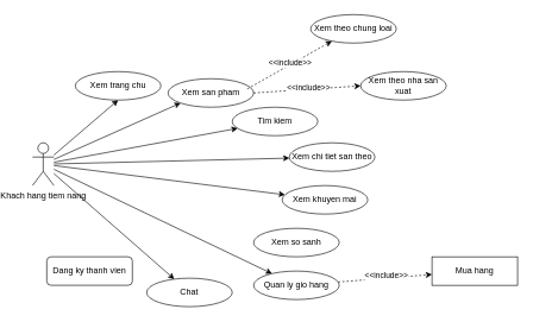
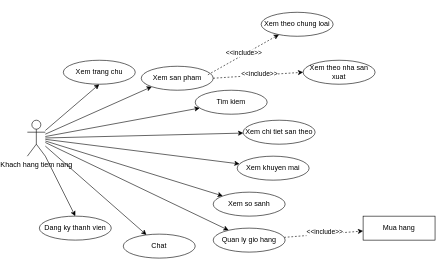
  <mxCell id="0" />
  <mxCell id="1" parent="0" />
  <mxCell id="2" style="edgeStyle=none;html=1;entryX=0.5;entryY=1;entryDx=0;entryDy=0;" edge="1" parent="1" source="11" target="12"><mxGeometry relative="1" as="geometry" /></mxCell>
  <mxCell id="3" style="edgeStyle=none;html=1;entryX=0;entryY=1;entryDx=0;entryDy=0;" edge="1" parent="1" source="11" target="18"><mxGeometry relative="1" as="geometry" /></mxCell>
  <mxCell id="4" style="edgeStyle=none;html=1;" edge="1" parent="1" source="11" target="22"><mxGeometry relative="1" as="geometry" /></mxCell>
  <mxCell id="5" style="edgeStyle=none;html=1;" edge="1" parent="1" source="11" target="21"><mxGeometry relative="1" as="geometry" /></mxCell>
  <mxCell id="6" style="edgeStyle=none;html=1;" edge="1" parent="1" source="11" target="20"><mxGeometry relative="1" as="geometry" /></mxCell>
+ <mxCell id="7" style="edgeStyle=none;html=1;" edge="1" parent="1" source="11" target="19"><mxGeometry relative="1" as="geometry" /></mxCell>
+ <mxCell id="8" style="edgeStyle=none;html=1;entryX=0.5;entryY=0;entryDx=0;entryDy=0;" edge="1" parent="1" source="11" target="13"><mxGeometry relative="1" as="geometry" /></mxCell>
  <mxCell id="9" style="edgeStyle=none;html=1;" edge="1" parent="1" source="11" target="17"><mxGeometry relative="1" as="geometry" /></mxCell>
  <mxCell id="10" style="edgeStyle=none;html=1;" edge="1" parent="1" source="11" target="14"><mxGeometry relative="1" as="geometry" /></mxCell>
  <mxCell id="11" value="Khach hang tiem nang" style="shape=umlActor;verticalLabelPosition=bottom;verticalAlign=top;html=1;outlineConnect=0;" vertex="1" parent="1"><mxGeometry x="20" y="200" width="30" height="60" as="geometry" /></mxCell>
  <mxCell id="12" value="Xem trang chu" style="ellipse;whiteSpace=wrap;html=1;" vertex="1" parent="1"><mxGeometry x="80" y="100" width="120" height="40" as="geometry" /></mxCell>
- <mxCell id="13" value="Dang ky thanh vien" style="whiteSpace=wrap;html=1;rounded=1;" vertex="1" parent="1"><mxGeometry x="40" y="360" width="120" height="40" as="geometry" /></mxCell>
+ <mxCell id="13" value="Dang ky thanh vien" style="ellipse;whiteSpace=wrap;html=1;" vertex="1" parent="1"><mxGeometry x="40" y="360" width="120" height="40" as="geometry" /></mxCell>
  <mxCell id="14" value="Chat&lt;span style=&quot;font-family: monospace; font-size: 0px; text-align: start; text-wrap-mode: nowrap;&quot;&gt;%3CmxGraphModel%3E%3Croot%3E%3CmxCell%20id%3D%220%22%2F%3E%3CmxCell%20id%3D%221%22%20parent%3D%220%22%2F%3E%3CmxCell%20id%3D%222%22%20value%3D%22%22%20style%3D%22ellipse%3BwhiteSpace%3Dwrap%3Bhtml%3D1%3B%22%20vertex%3D%221%22%20parent%3D%221%22%3E%3CmxGeometry%20x%3D%22300%22%20y%3D%22330%22%20width%3D%22120%22%20height%3D%2280%22%20as%3D%22geometry%22%2F%3E%3C%2FmxCell%3E%3C%2Froot%3E%3C%2FmxGraphModel%3E&lt;/span&gt;" style="ellipse;whiteSpace=wrap;html=1;" vertex="1" parent="1"><mxGeometry x="180" y="390" width="120" height="40" as="geometry" /></mxCell>
  <mxCell id="15" style="edgeStyle=none;html=1;dashed=1;" edge="1" parent="1" source="17" target="24"><mxGeometry relative="1" as="geometry" /></mxCell>
  <mxCell id="16" value="&amp;lt;&amp;lt;include&amp;gt;&amp;gt;" style="edgeLabel;html=1;align=center;verticalAlign=middle;resizable=0;points=[];" vertex="1" connectable="0" parent="15"><mxGeometry x="0.026" y="3" relative="1" as="geometry"><mxPoint as="offset" /></mxGeometry></mxCell>
  <mxCell id="17" value="Quan ly gio hang" style="ellipse;whiteSpace=wrap;html=1;" vertex="1" parent="1"><mxGeometry x="330" y="380" width="120" height="40" as="geometry" /></mxCell>
  <mxCell id="18" value="Xem san pham" style="ellipse;whiteSpace=wrap;html=1;" vertex="1" parent="1"><mxGeometry x="210" y="110" width="120" height="40" as="geometry" /></mxCell>
  <mxCell id="19" value="Xem so sanh" style="ellipse;whiteSpace=wrap;html=1;" vertex="1" parent="1"><mxGeometry x="330" y="320" width="120" height="40" as="geometry" /></mxCell>
  <mxCell id="20" value="Xem khuyen mai" style="ellipse;whiteSpace=wrap;html=1;" vertex="1" parent="1"><mxGeometry x="370" y="260" width="120" height="40" as="geometry" /></mxCell>
  <mxCell id="21" value="Xem chi tiet san theo" style="ellipse;whiteSpace=wrap;html=1;" vertex="1" parent="1"><mxGeometry x="380" y="200" width="120" height="40" as="geometry" /></mxCell>
  <mxCell id="22" value="Tim kiem" style="ellipse;whiteSpace=wrap;html=1;" vertex="1" parent="1"><mxGeometry x="300" y="150" width="120" height="40" as="geometry" /></mxCell>
  <mxCell id="23" value="Xem theo chung loai" style="ellipse;whiteSpace=wrap;html=1;" vertex="1" parent="1"><mxGeometry x="410" y="20" width="120" height="40" as="geometry" /></mxCell>
  <mxCell id="24" value="Mua hang" style="whiteSpace=wrap;html=1;rounded=0;" vertex="1" parent="1"><mxGeometry x="580" y="360" width="120" height="40" as="geometry" /></mxCell>
  <mxCell id="25" value="Xem theo nha san xuat" style="ellipse;whiteSpace=wrap;html=1;" vertex="1" parent="1"><mxGeometry x="480" y="100" width="120" height="40" as="geometry" /></mxCell>
  <mxCell id="26" style="edgeStyle=none;html=1;dashed=1;exitX=0.926;exitY=0.357;exitDx=0;exitDy=0;exitPerimeter=0;" edge="1" parent="1" source="18" target="23"><mxGeometry relative="1" as="geometry"><mxPoint x="220" y="62" as="sourcePoint" /><mxPoint x="407" y="50" as="targetPoint" /></mxGeometry></mxCell>
  <mxCell id="27" value="&amp;lt;&amp;lt;include&amp;gt;&amp;gt;" style="edgeLabel;html=1;align=center;verticalAlign=middle;resizable=0;points=[];" vertex="1" connectable="0" parent="26"><mxGeometry x="0.026" y="3" relative="1" as="geometry"><mxPoint as="offset" /></mxGeometry></mxCell>
  <mxCell id="28" style="edgeStyle=none;html=1;dashed=1;exitX=1;exitY=0.5;exitDx=0;exitDy=0;entryX=0;entryY=0.5;entryDx=0;entryDy=0;" edge="1" parent="1" source="18" target="25"><mxGeometry relative="1" as="geometry"><mxPoint x="300" y="190" as="sourcePoint" /><mxPoint x="487" y="178" as="targetPoint" /></mxGeometry></mxCell>
  <mxCell id="29" value="&amp;lt;&amp;lt;include&amp;gt;&amp;gt;" style="edgeLabel;html=1;align=center;verticalAlign=middle;resizable=0;points=[];" vertex="1" connectable="0" parent="28"><mxGeometry x="0.026" y="3" relative="1" as="geometry"><mxPoint as="offset" /></mxGeometry></mxCell>
